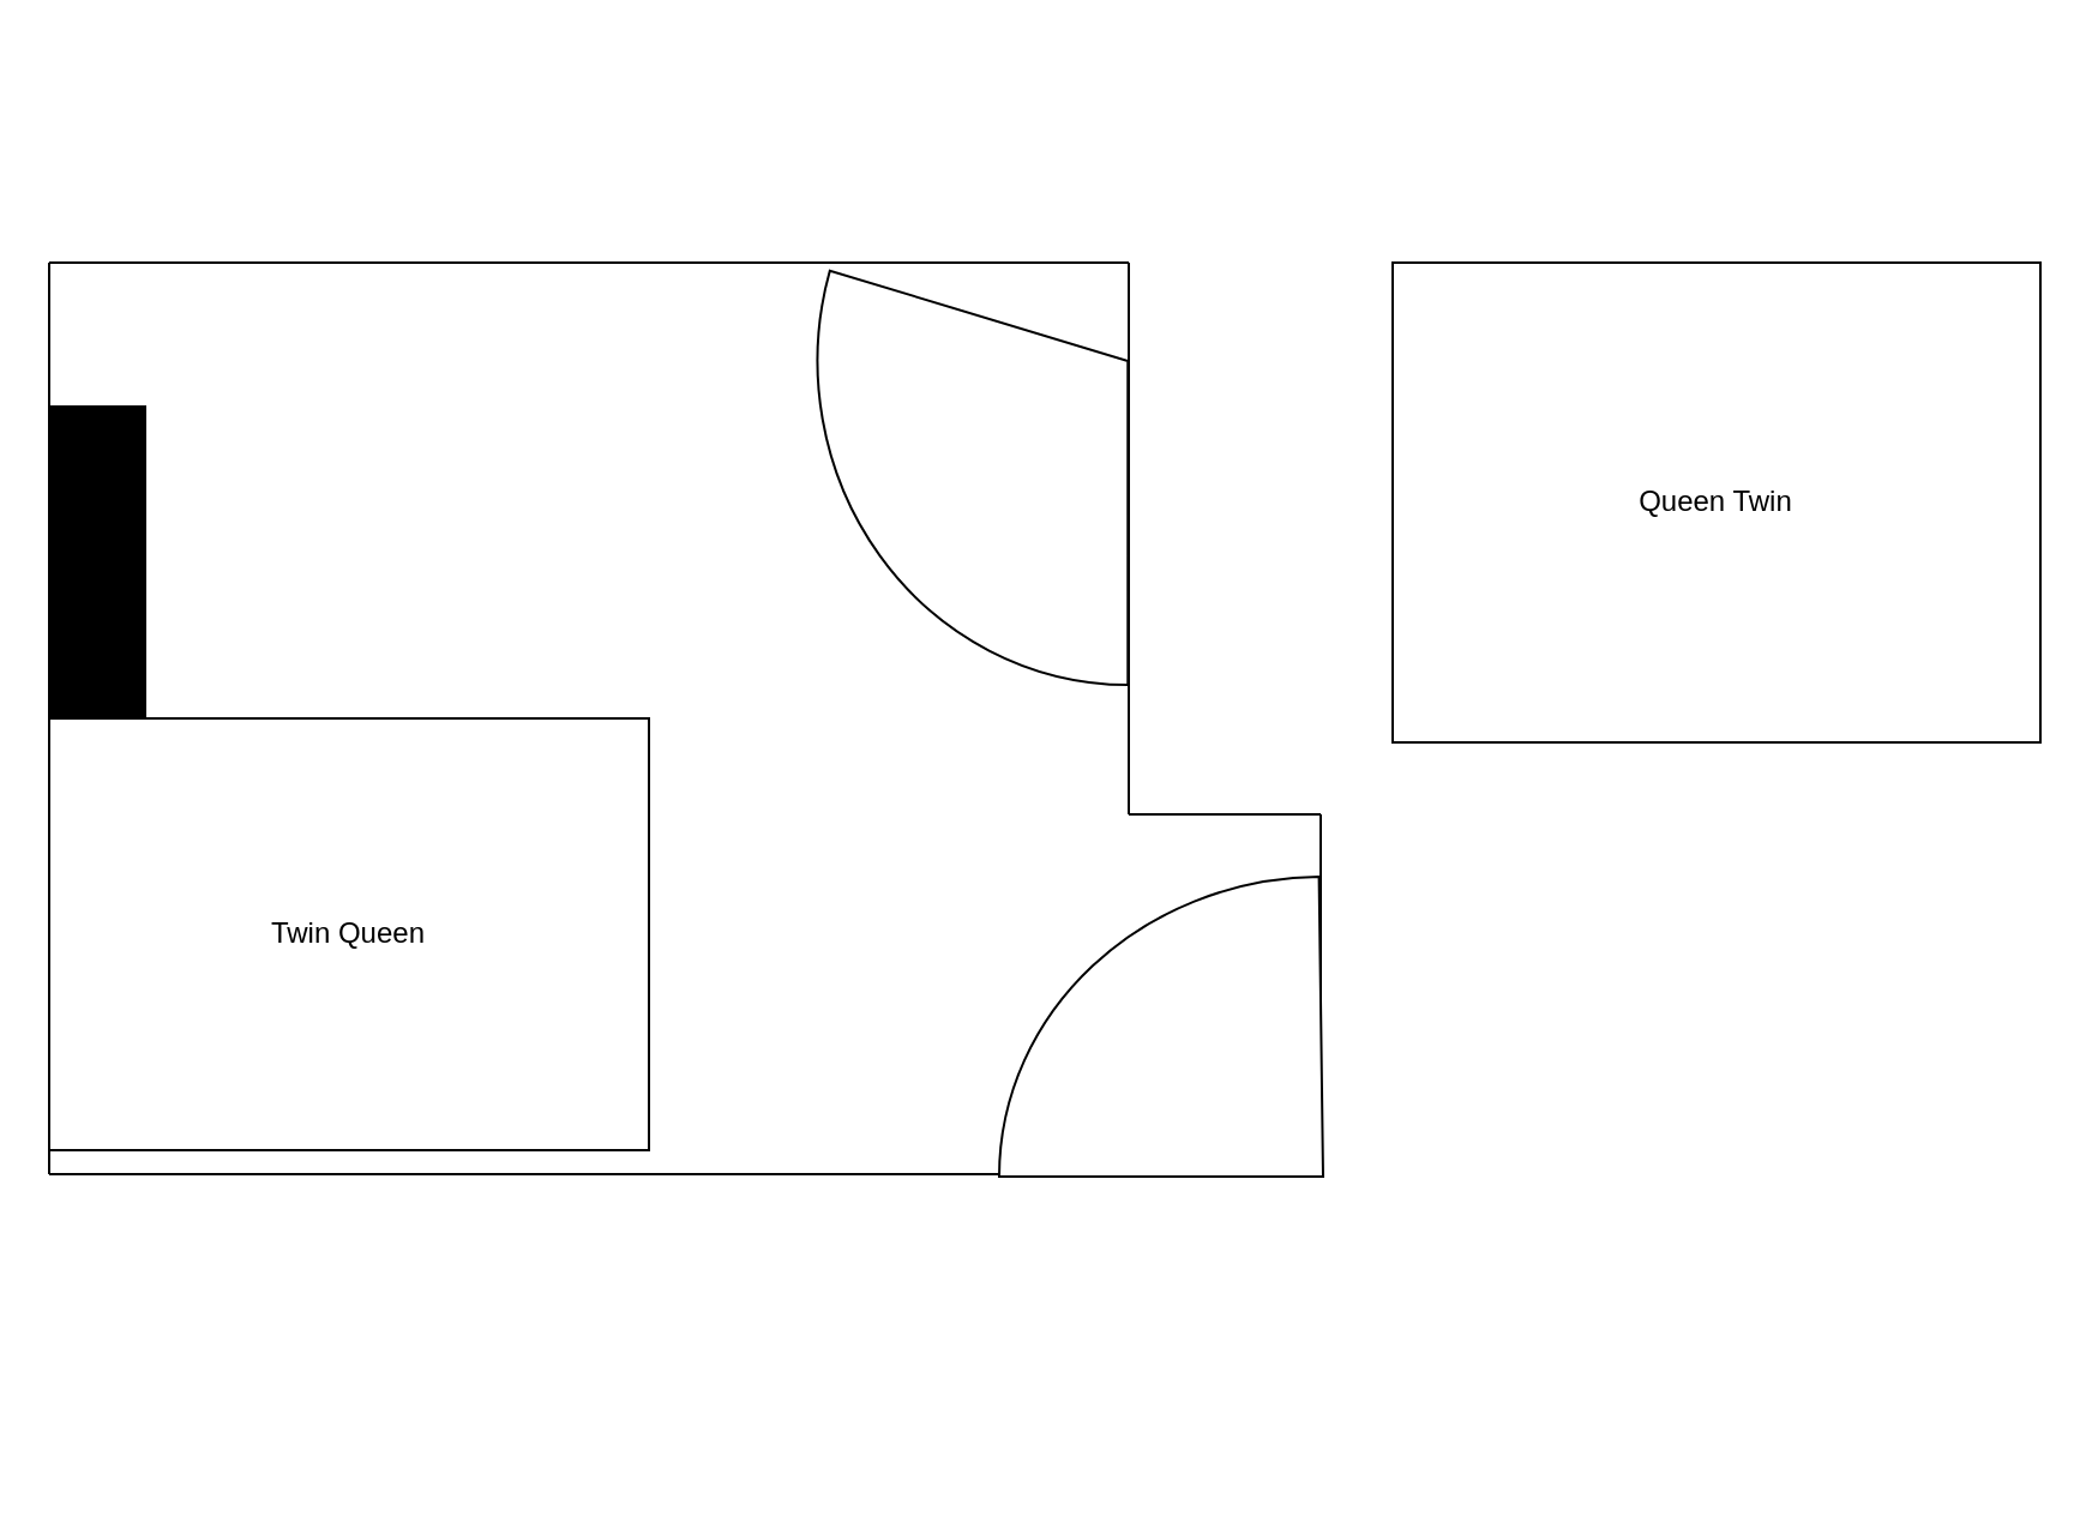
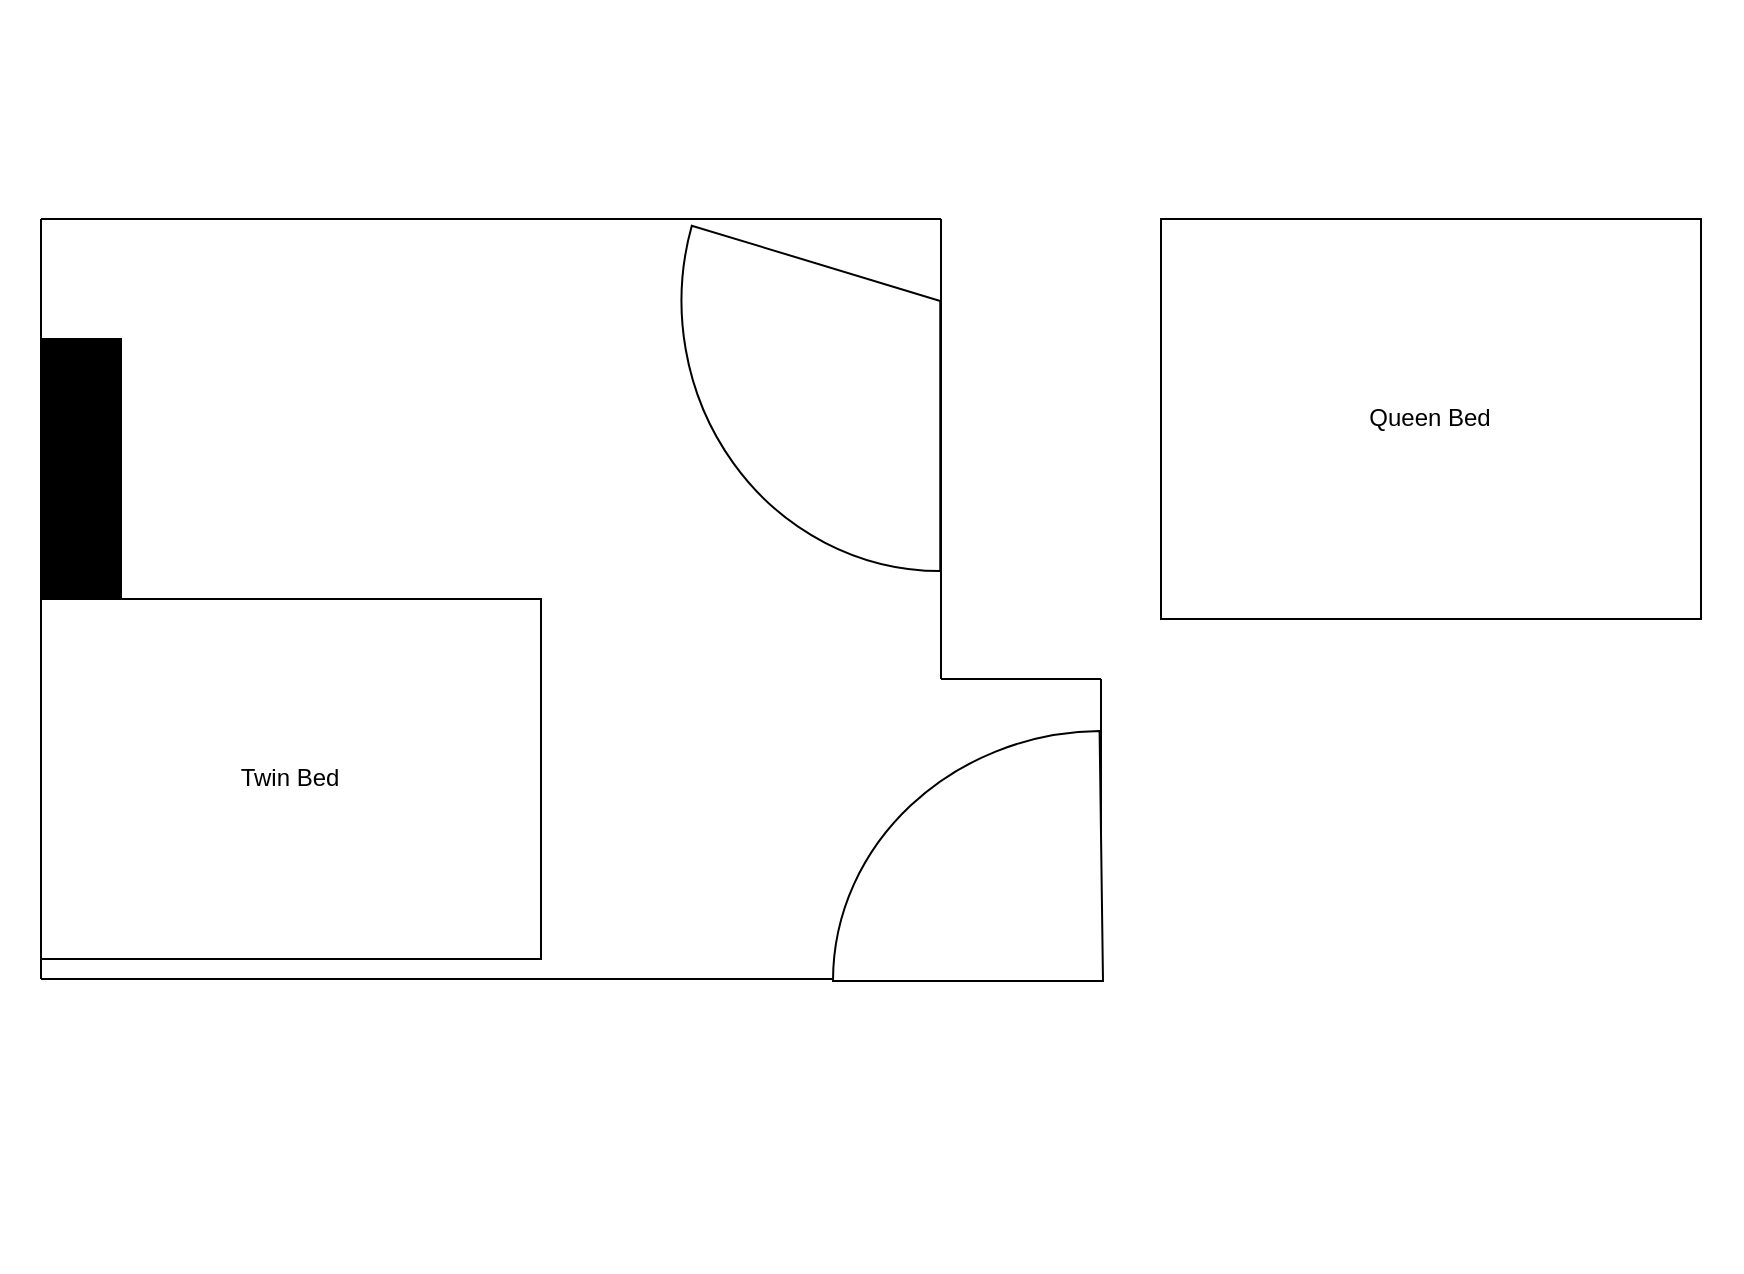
  <mxCell id="0" />
  <mxCell id="1" parent="0" />
  <mxCell id="2" value="" style="endArrow=none;html=1;" edge="1" parent="1"><mxGeometry width="50" height="50" relative="1" as="geometry"><mxPoint x="20" y="109" as="sourcePoint" /><mxPoint x="470" y="109" as="targetPoint" /></mxGeometry></mxCell>
  <mxCell id="3" value="" style="endArrow=none;html=1;" edge="1" parent="1"><mxGeometry width="50" height="50" relative="1" as="geometry"><mxPoint x="20" y="489" as="sourcePoint" /><mxPoint x="20" y="109" as="targetPoint" /></mxGeometry></mxCell>
  <mxCell id="4" value="" style="endArrow=none;html=1;" edge="1" parent="1"><mxGeometry width="50" height="50" relative="1" as="geometry"><mxPoint x="550" y="489" as="sourcePoint" /><mxPoint x="550" y="339" as="targetPoint" /></mxGeometry></mxCell>
  <mxCell id="5" value="" style="endArrow=none;html=1;" edge="1" parent="1"><mxGeometry width="50" height="50" relative="1" as="geometry"><mxPoint x="20" y="489" as="sourcePoint" /><mxPoint x="550" y="489" as="targetPoint" /></mxGeometry></mxCell>
  <mxCell id="6" value="" style="endArrow=none;html=1;" edge="1" parent="1"><mxGeometry width="50" height="50" relative="1" as="geometry"><mxPoint x="470" y="339" as="sourcePoint" /><mxPoint x="550" y="339" as="targetPoint" /></mxGeometry></mxCell>
  <mxCell id="7" value="" style="endArrow=none;html=1;" edge="1" parent="1"><mxGeometry width="50" height="50" relative="1" as="geometry"><mxPoint x="470" y="339" as="sourcePoint" /><mxPoint x="470" y="109" as="targetPoint" /></mxGeometry></mxCell>
  <mxCell id="8" value="" style="rounded=0;whiteSpace=wrap;html=1;fillColor=#000000;" vertex="1" parent="1"><mxGeometry x="20" y="169" width="40" height="130" as="geometry" /></mxCell>
- <mxCell id="9" value="Queen Twin" style="rounded=0;whiteSpace=wrap;html=1;fillColor=#FFFFFF;" vertex="1" parent="1"><mxGeometry x="580" y="109" width="270" height="200" as="geometry" /></mxCell>
- <mxCell id="10" value="Twin Queen" style="rounded=0;whiteSpace=wrap;html=1;fillColor=#FFFFFF;" vertex="1" parent="1"><mxGeometry x="20" y="299" width="250" height="180" as="geometry" /></mxCell>
+ <mxCell id="9" value="Queen Bed" style="rounded=0;whiteSpace=wrap;html=1;fillColor=#FFFFFF;" vertex="1" parent="1"><mxGeometry x="580" y="109" width="270" height="200" as="geometry" /></mxCell>
+ <mxCell id="10" value="Twin Bed" style="rounded=0;whiteSpace=wrap;html=1;fillColor=#FFFFFF;" vertex="1" parent="1"><mxGeometry x="20" y="299" width="250" height="180" as="geometry" /></mxCell>
  <mxCell id="11" value="" style="verticalLabelPosition=bottom;verticalAlign=top;html=1;shape=mxgraph.basic.pie;startAngle=0.75;endAngle=0.998;fillColor=#FFFFFF;" vertex="1" parent="1"><mxGeometry x="416" y="365" width="270" height="250" as="geometry" /></mxCell>
  <mxCell id="12" value="" style="verticalLabelPosition=bottom;verticalAlign=top;html=1;shape=mxgraph.basic.pie;startAngle=0.75;endAngle=0.045;fillColor=#FFFFFF;rotation=-90;" vertex="1" parent="1"><mxGeometry x="334.63" y="20.63" width="270" height="258.75" as="geometry" /></mxCell>
